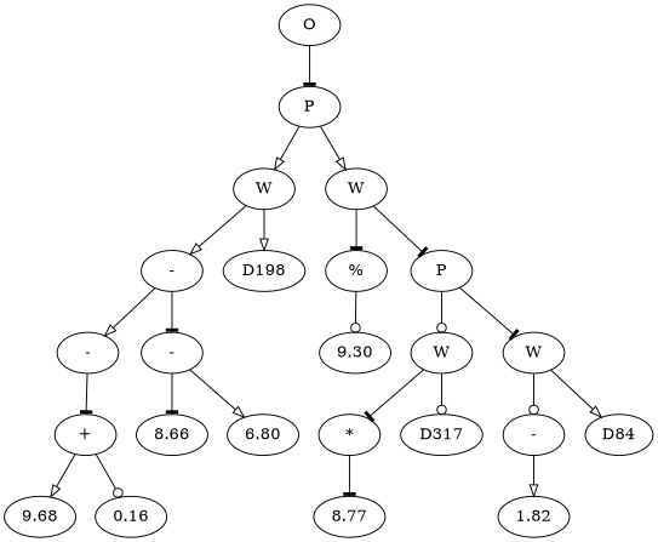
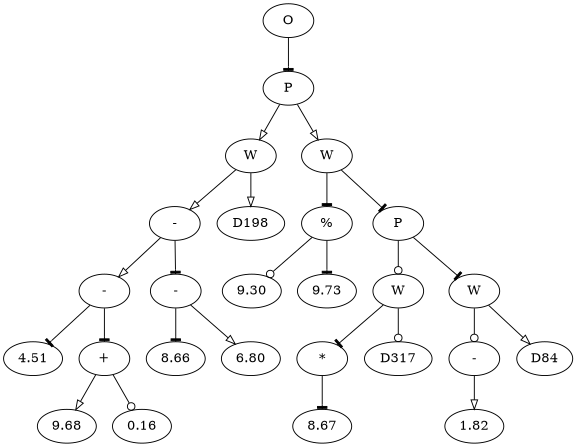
  digraph {
    edge [arrowhead=tee]
    n1 [label=O]
    n2 [label=P]
    n3 [label=W]
    n4 [label=W]
    n5 [label="-"]
    n6 [label=D198]
    n7 [label="%"]
    n8 [label=P]
    n9 [label="-"]
    n10 [label="-"]
+   n11 [label=4.51]
    n12 [label="+"]
    n13 [label=8.66]
    n14 [label=6.80]
    n15 [label=9.68]
    n16 [label=0.16]
    n17 [label=9.30]
+   n18 [label=9.73]
    n19 [label=W]
    n20 [label=W]
    n21 [label="*"]
    n22 [label=D317]
    n23 [label="-"]
    n24 [label=D84]
-   n25 [label=8.77]
+   n25 [label=8.67]
    n26 [label=1.82]
    n1 -> n2
    n2 -> n3 [arrowhead=onormal]
    n2 -> n4 [arrowhead=onormal]
    n3 -> n5 [arrowhead=onormal]
    n3 -> n6 [arrowhead=onormal]
    n4 -> n7
    n4 -> n8
    n5 -> n9 [arrowhead=onormal]
    n5 -> n10
    n7 -> n17 [arrowhead=odot]
+   n7 -> n18
    n8 -> n19 [arrowhead=odot]
    n8 -> n20
+   n9 -> n11
    n9 -> n12
    n10 -> n13
    n10 -> n14 [arrowhead=onormal]
    n12 -> n15 [arrowhead=onormal]
    n12 -> n16 [arrowhead=odot]
    n19 -> n21
    n19 -> n22 [arrowhead=odot]
    n20 -> n23 [arrowhead=odot]
    n20 -> n24 [arrowhead=onormal]
    n21 -> n25
    n23 -> n26 [arrowhead=onormal]
  }
